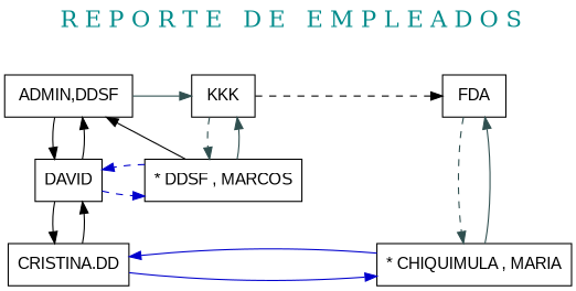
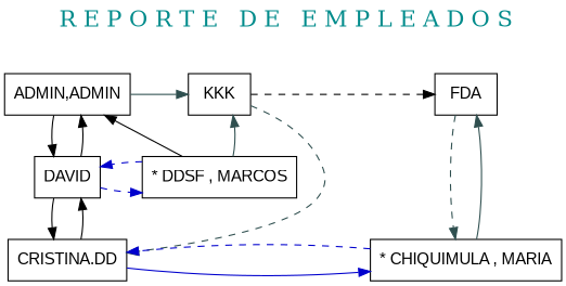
  digraph {
    label=< <font color='#008B8B' point-size='20' fontname="Century Gothic"> R E P O R T E   D E   E M P L E A D O S </font>>
    labelloc=t
    nodesep=0.5
    rankdir=Lista
    node [fontname=Arial group=0 shape=rectangle]
    edge [style=solid]
-   n1 [label="ADMIN,DDSF"]
+   n1 [label="ADMIN,ADMIN"]
    n2 [group=1 label=KKK]
    n3 [group=2 label=FDA]
    n4 [label=DAVID]
    n5 [group=1 label="* DDSF , MARCOS"]
    n6 [label="CRISTINA.DD"]
    n7 [group=2 label="* CHIQUIMULA , MARIA"]
    subgraph sub_1 {
      rank=same
      n1
      n2
      n3
    }
    subgraph sub_2 {
      rank=same
      n4
      n5
    }
    subgraph sub_3 {
      rank=same
      n6
      n7
    }
    n1 -> n2 [color=darkslategrey]
    n1 -> n4
    n2 -> n3 [style=dashed]
-   n2 -> n5 [color=darkslategrey style=dashed]
+   n2 -> n6 [color=darkslategrey style=dashed]
    n3 -> n7 [color=darkslategrey style=dashed]
    n4 -> n1
    n4 -> n5 [color=blue3 style=dashed]
    n4 -> n6
    n5 -> n1
    n5 -> n2 [color=darkslategrey]
    n5 -> n4 [color=blue3 style=dashed]
    n6 -> n4
    n6 -> n7 [color=blue3]
    n7 -> n3 [color=darkslategrey]
-   n7 -> n6 [color=blue3]
+   n7 -> n6 [color=blue3 style=dashed]
  }
